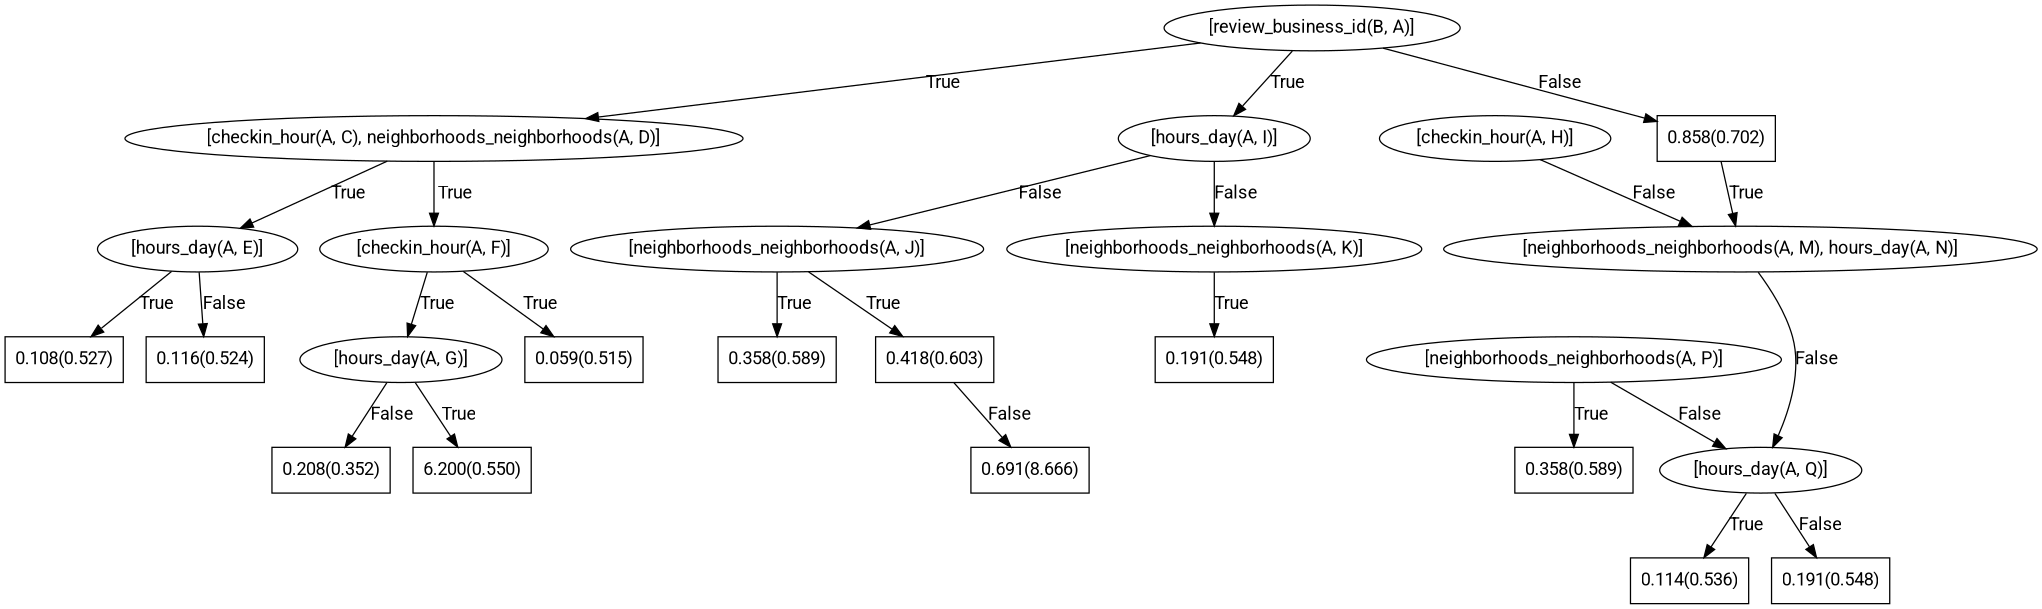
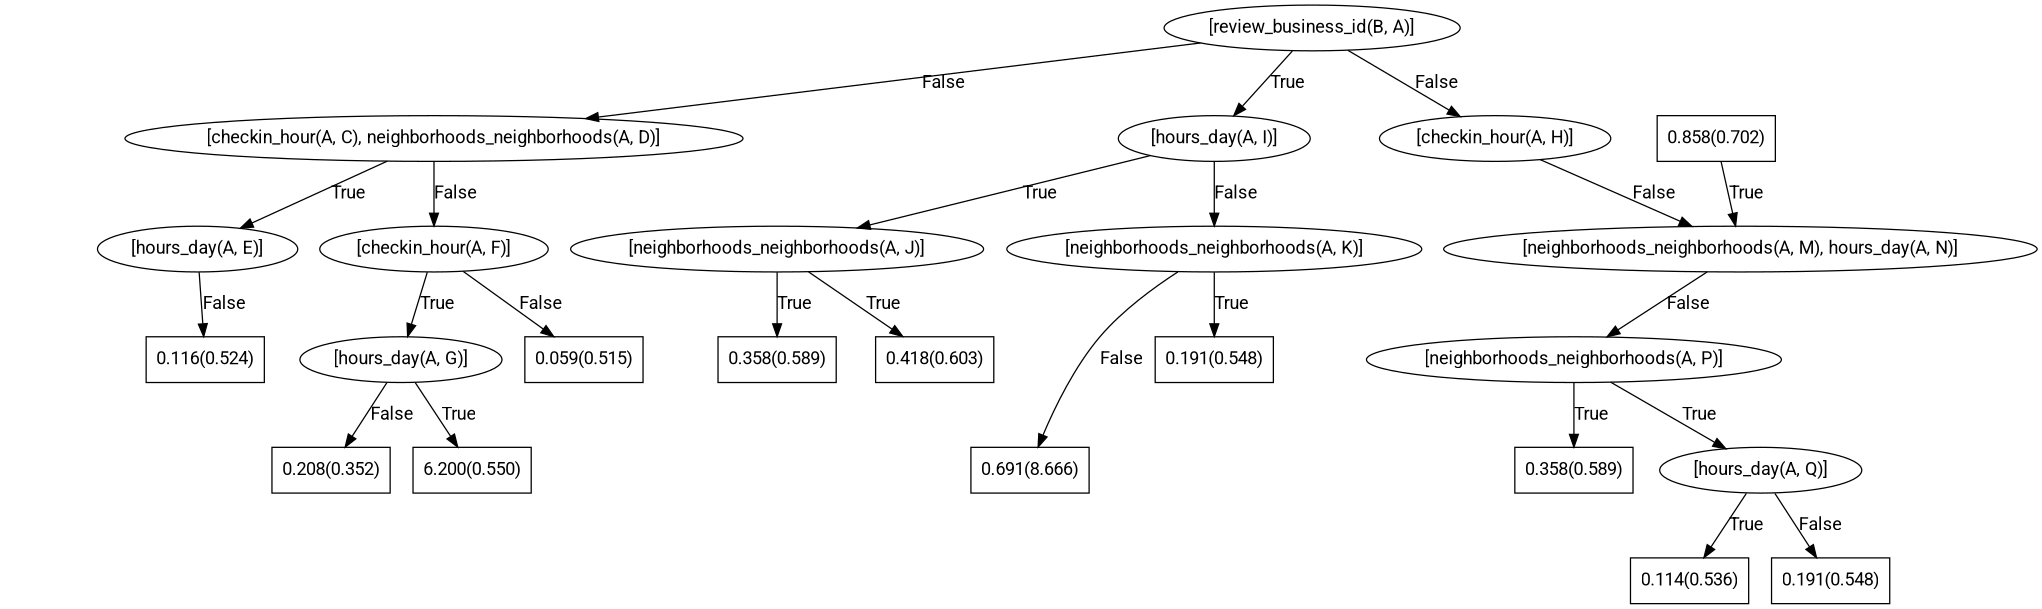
  digraph {
    fontname=Roboto
    node [fontname=Roboto shape=box]
    edge [fontname=Roboto]
    n1 [label="[review_business_id(B, A)]" shape=""]
    n2 [label="[checkin_hour(A, C), neighborhoods_neighborhoods(A, D)]" shape=""]
    n3 [label="[checkin_hour(A, H)]" shape=""]
    n4 [label="[hours_day(A, I)]" shape=""]
    n5 [label="[hours_day(A, E)]" shape=""]
    n6 [label="[checkin_hour(A, F)]" shape=""]
    n7 [label="[neighborhoods_neighborhoods(A, M), hours_day(A, N)]" shape=""]
-   n8 [label="0.108(0.527)"]
    n9 [label="0.116(0.524)"]
    n10 [label="[hours_day(A, G)]" shape=""]
    n11 [label="0.059(0.515)"]
    n12 [label="[neighborhoods_neighborhoods(A, J)]" shape=""]
    n13 [label="[neighborhoods_neighborhoods(A, K)]" shape=""]
    n14 [label="[neighborhoods_neighborhoods(A, P)]" shape=""]
    n15 [label="6.200(0.550)"]
    n16 [label="0.208(0.352)"]
    n17 [label="0.358(0.589)"]
    n18 [label="0.418(0.603)"]
    n19 [label="0.191(0.548)"]
    n20 [label="0.691(8.666)"]
    n21 [label="0.858(0.702)"]
    n22 [label="0.358(0.589)"]
    n23 [label="[hours_day(A, Q)]" shape=""]
    n24 [label="0.114(0.536)"]
    n25 [label="0.191(0.548)"]
-   n1 -> n2 [label=True]
-   n1 -> n21 [label=False]
+   n1 -> n2 [label=False]
+   n1 -> n3 [label=False]
    n1 -> n4 [label=True]
    n2 -> n5 [label=True]
-   n2 -> n6 [label=True]
+   n2 -> n6 [label=False]
    n3 -> n7 [label=False]
-   n4 -> n12 [label=False]
+   n4 -> n12 [label=True]
    n4 -> n13 [label=False]
-   n5 -> n8 [label=True]
    n5 -> n9 [label=False]
    n6 -> n10 [label=True]
-   n6 -> n11 [label=True]
-   n7 -> n23 [label=False]
+   n6 -> n11 [label=False]
+   n7 -> n14 [label=False]
    n10 -> n15 [label=True]
    n10 -> n16 [label=False]
    n12 -> n17 [label=True]
    n12 -> n18 [label=True]
    n13 -> n19 [label=True]
-   n18 -> n20 [label=False]
+   n13 -> n20 [label=False]
    n14 -> n22 [label=True]
-   n14 -> n23 [label=False]
+   n14 -> n23 [label=True]
    n21 -> n7 [label=True]
    n23 -> n24 [label=True]
    n23 -> n25 [label=False]
  }
